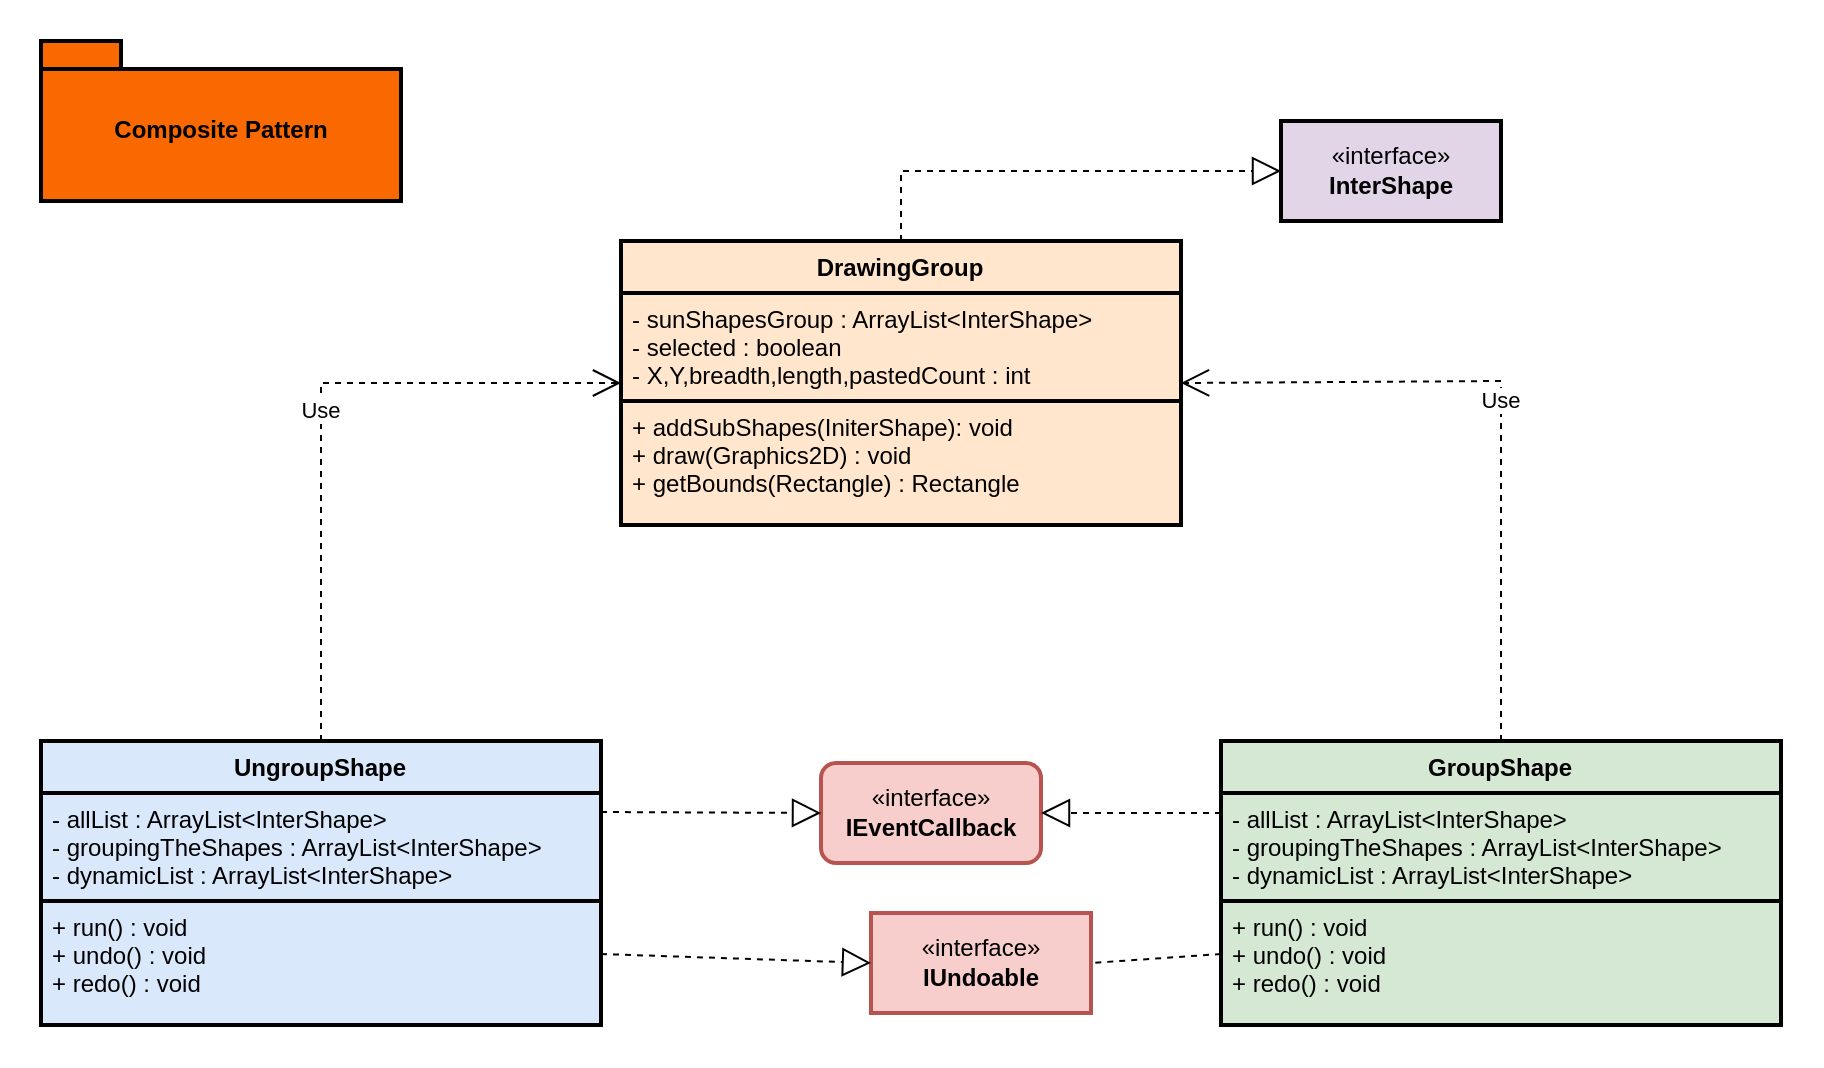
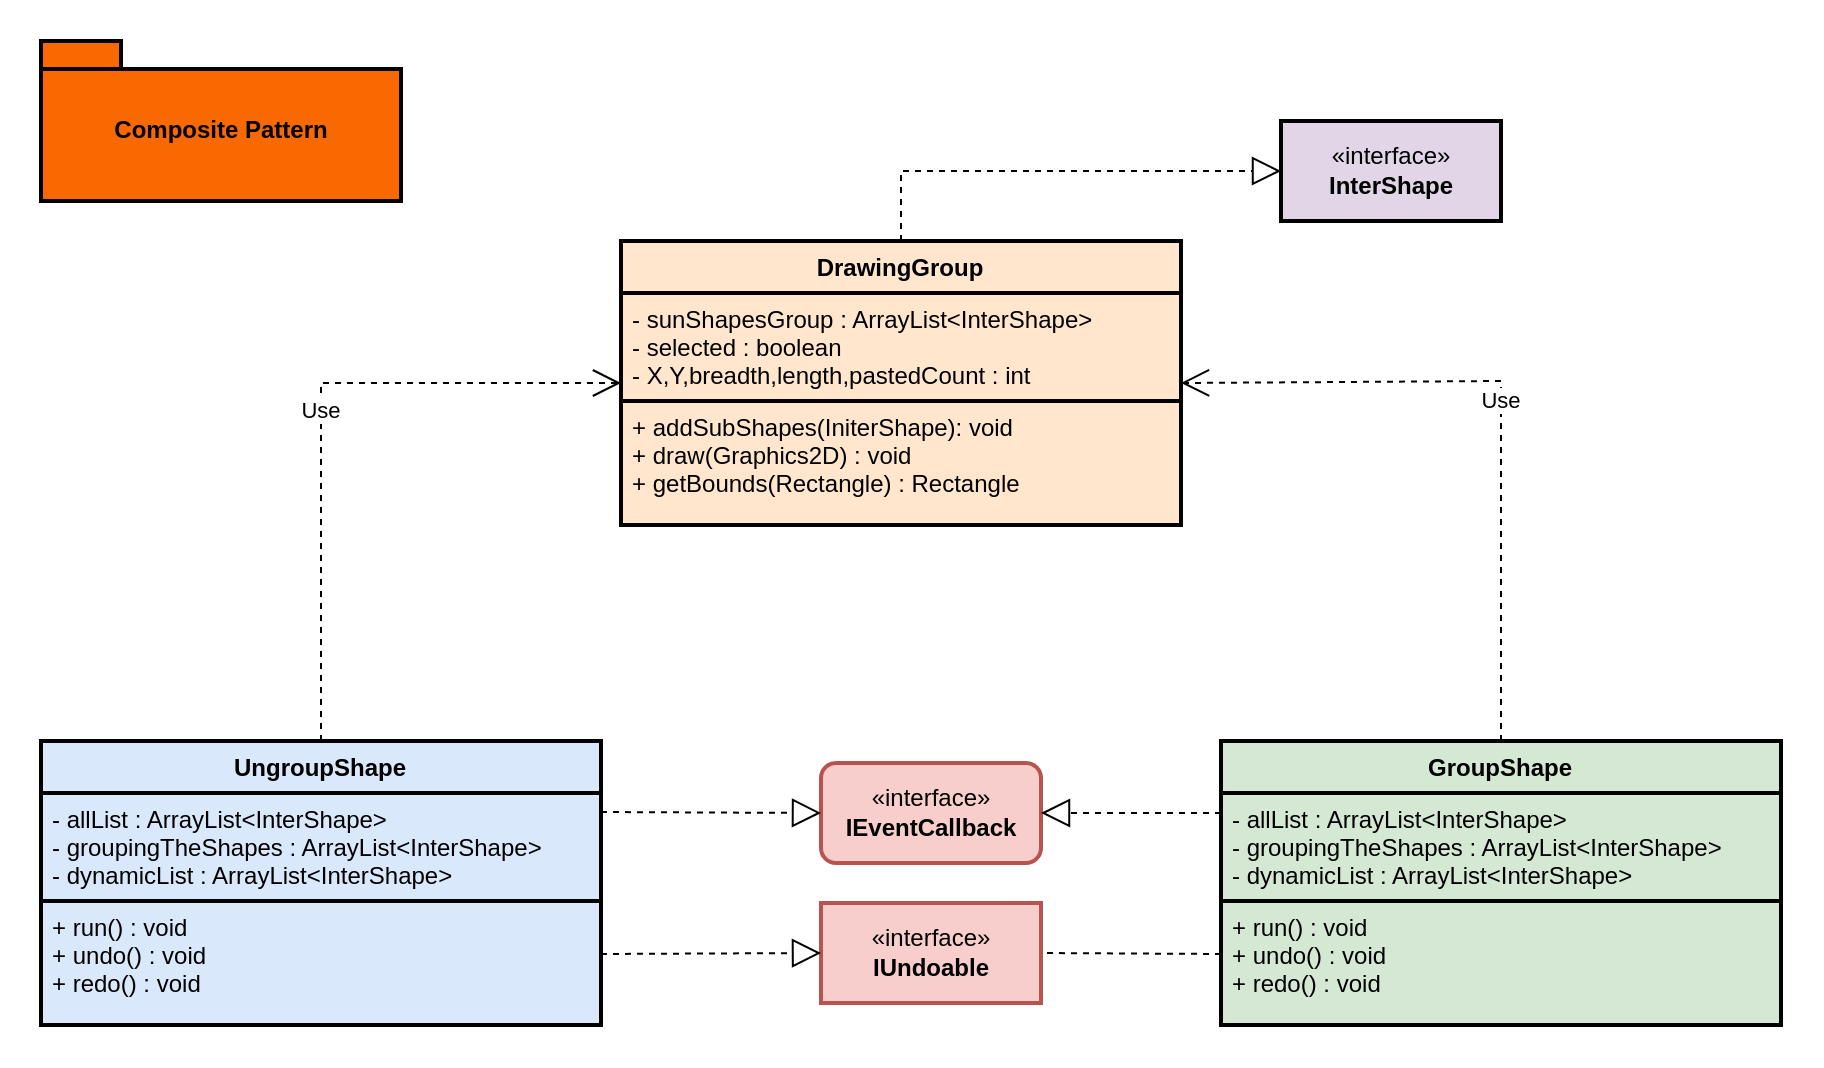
  <mxCell id="0" />
  <mxCell id="1" parent="0" />
  <mxCell id="2" value="DrawingGroup" style="swimlane;fontStyle=1;align=center;verticalAlign=top;childLayout=stackLayout;horizontal=1;startSize=26;horizontalStack=0;resizeParent=1;resizeParentMax=0;resizeLast=0;collapsible=1;marginBottom=0;fillColor=#ffe6cc;strokeColor=#000000;strokeWidth=2;" vertex="1" parent="1"><mxGeometry x="310" y="120" width="280" height="142" as="geometry" /></mxCell>
  <mxCell id="3" value="- sunShapesGroup : ArrayList&lt;InterShape&gt;&#10;- selected : boolean&#10;- X,Y,breadth,length,pastedCount : int" style="text;strokeColor=#000000;fillColor=#ffe6cc;align=left;verticalAlign=top;spacingLeft=4;spacingRight=4;overflow=hidden;rotatable=0;points=[[0,0.5],[1,0.5]];portConstraint=eastwest;strokeWidth=2;" vertex="1" parent="2"><mxGeometry y="26" width="280" height="54" as="geometry" /></mxCell>
  <mxCell id="4" value="+ addSubShapes(IniterShape): void&#10;+ draw(Graphics2D) : void&#10;+ getBounds(Rectangle) : Rectangle" style="text;strokeColor=#000000;fillColor=#ffe6cc;align=left;verticalAlign=top;spacingLeft=4;spacingRight=4;overflow=hidden;rotatable=0;points=[[0,0.5],[1,0.5]];portConstraint=eastwest;strokeWidth=2;" vertex="1" parent="2"><mxGeometry y="80" width="280" height="62" as="geometry" /></mxCell>
  <mxCell id="5" value="GroupShape" style="swimlane;fontStyle=1;align=center;verticalAlign=top;childLayout=stackLayout;horizontal=1;startSize=26;horizontalStack=0;resizeParent=1;resizeParentMax=0;resizeLast=0;collapsible=1;marginBottom=0;fillColor=#d5e8d4;strokeColor=#000000;strokeWidth=2;" vertex="1" parent="1"><mxGeometry x="610" y="370" width="280" height="142" as="geometry" /></mxCell>
  <mxCell id="6" value="- allList : ArrayList&lt;InterShape&gt;&#10;- groupingTheShapes : ArrayList&lt;InterShape&gt;&#10;- dynamicList : ArrayList&lt;InterShape&gt;" style="text;strokeColor=#000000;fillColor=#d5e8d4;align=left;verticalAlign=top;spacingLeft=4;spacingRight=4;overflow=hidden;rotatable=0;points=[[0,0.5],[1,0.5]];portConstraint=eastwest;strokeWidth=2;" vertex="1" parent="5"><mxGeometry y="26" width="280" height="54" as="geometry" /></mxCell>
  <mxCell id="7" value="+ run() : void&#10;+ undo() : void&#10;+ redo() : void" style="text;strokeColor=#000000;fillColor=#d5e8d4;align=left;verticalAlign=top;spacingLeft=4;spacingRight=4;overflow=hidden;rotatable=0;points=[[0,0.5],[1,0.5]];portConstraint=eastwest;strokeWidth=2;" vertex="1" parent="5"><mxGeometry y="80" width="280" height="62" as="geometry" /></mxCell>
  <mxCell id="8" value="UngroupShape" style="swimlane;fontStyle=1;align=center;verticalAlign=top;childLayout=stackLayout;horizontal=1;startSize=26;horizontalStack=0;resizeParent=1;resizeParentMax=0;resizeLast=0;collapsible=1;marginBottom=0;fillColor=#dae8fc;strokeColor=#000000;strokeWidth=2;" vertex="1" parent="1"><mxGeometry x="20" y="370" width="280" height="142" as="geometry" /></mxCell>
  <mxCell id="9" value="- allList : ArrayList&lt;InterShape&gt;&#10;- groupingTheShapes : ArrayList&lt;InterShape&gt;&#10;- dynamicList : ArrayList&lt;InterShape&gt;" style="text;strokeColor=#000000;fillColor=#dae8fc;align=left;verticalAlign=top;spacingLeft=4;spacingRight=4;overflow=hidden;rotatable=0;points=[[0,0.5],[1,0.5]];portConstraint=eastwest;strokeWidth=2;" vertex="1" parent="8"><mxGeometry y="26" width="280" height="54" as="geometry" /></mxCell>
  <mxCell id="10" value="+ run() : void&#10;+ undo() : void&#10;+ redo() : void" style="text;strokeColor=#000000;fillColor=#dae8fc;align=left;verticalAlign=top;spacingLeft=4;spacingRight=4;overflow=hidden;rotatable=0;points=[[0,0.5],[1,0.5]];portConstraint=eastwest;strokeWidth=2;" vertex="1" parent="8"><mxGeometry y="80" width="280" height="62" as="geometry" /></mxCell>
  <mxCell id="11" value="«interface»&lt;br&gt;&lt;b&gt;IEventCallback&lt;/b&gt;" style="html=1;strokeColor=#b85450;strokeWidth=2;fillColor=#f8cecc;rounded=1;" vertex="1" parent="1"><mxGeometry x="410" y="381" width="110" height="50" as="geometry" /></mxCell>
- <mxCell id="12" value="«interface»&lt;br&gt;&lt;b&gt;IUndoable&lt;/b&gt;" style="html=1;strokeColor=#b85450;strokeWidth=2;fillColor=#f8cecc;" vertex="1" parent="1"><mxGeometry x="435" y="456" width="110" height="50" as="geometry" /></mxCell>
+ <mxCell id="12" value="«interface»&lt;br&gt;&lt;b&gt;IUndoable&lt;/b&gt;" style="html=1;strokeColor=#b85450;strokeWidth=2;fillColor=#f8cecc;" vertex="1" parent="1"><mxGeometry x="410" y="451" width="110" height="50" as="geometry" /></mxCell>
  <mxCell id="13" value="" style="endArrow=block;dashed=1;endFill=0;endSize=12;html=1;rounded=0;exitX=1;exitY=0.25;exitDx=0;exitDy=0;entryX=0;entryY=0.5;entryDx=0;entryDy=0;" edge="1" parent="1" source="8" target="11"><mxGeometry width="160" relative="1" as="geometry"><mxPoint x="320" y="390" as="sourcePoint" /><mxPoint x="480" y="390" as="targetPoint" /></mxGeometry></mxCell>
  <mxCell id="14" value="" style="endArrow=block;dashed=1;endFill=0;endSize=12;html=1;rounded=0;exitX=1;exitY=0.75;exitDx=0;exitDy=0;entryX=0;entryY=0.5;entryDx=0;entryDy=0;" edge="1" parent="1" source="8" target="12"><mxGeometry width="160" relative="1" as="geometry"><mxPoint x="320" y="390" as="sourcePoint" /><mxPoint x="480" y="390" as="targetPoint" /></mxGeometry></mxCell>
  <mxCell id="15" value="" style="endArrow=block;dashed=1;endFill=0;endSize=12;html=1;rounded=0;entryX=1;entryY=0.5;entryDx=0;entryDy=0;" edge="1" parent="1" target="11"><mxGeometry width="160" relative="1" as="geometry"><mxPoint x="610" y="406" as="sourcePoint" /><mxPoint x="480" y="390" as="targetPoint" /></mxGeometry></mxCell>
  <mxCell id="16" value="" style="endArrow=none;dashed=1;endFill=0;endSize=12;html=1;rounded=0;exitX=0;exitY=0.75;exitDx=0;exitDy=0;entryX=1;entryY=0.5;entryDx=0;entryDy=0;" edge="1" parent="1" source="5" target="12"><mxGeometry width="160" relative="1" as="geometry"><mxPoint x="320" y="390" as="sourcePoint" /><mxPoint x="480" y="390" as="targetPoint" /></mxGeometry></mxCell>
  <mxCell id="17" value="Use" style="endArrow=open;endSize=12;dashed=1;html=1;rounded=0;exitX=0.5;exitY=0;exitDx=0;exitDy=0;entryX=0;entryY=0.5;entryDx=0;entryDy=0;" edge="1" parent="1" source="8" target="2"><mxGeometry width="160" relative="1" as="geometry"><mxPoint x="320" y="290" as="sourcePoint" /><mxPoint x="480" y="290" as="targetPoint" /><Array as="points"><mxPoint x="160" y="191" /></Array></mxGeometry></mxCell>
  <mxCell id="18" value="Use" style="endArrow=open;endSize=12;dashed=1;html=1;rounded=0;exitX=0.5;exitY=0;exitDx=0;exitDy=0;entryX=1;entryY=0.5;entryDx=0;entryDy=0;" edge="1" parent="1" source="5" target="2"><mxGeometry width="160" relative="1" as="geometry"><mxPoint x="320" y="290" as="sourcePoint" /><mxPoint x="480" y="290" as="targetPoint" /><Array as="points"><mxPoint x="750" y="190" /></Array></mxGeometry></mxCell>
  <mxCell id="19" value="«interface»&lt;br&gt;&lt;b&gt;InterShape&lt;/b&gt;" style="html=1;strokeColor=#000000;strokeWidth=2;fillColor=#e1d5e7;" vertex="1" parent="1"><mxGeometry x="640" y="60" width="110" height="50" as="geometry" /></mxCell>
  <mxCell id="20" value="" style="endArrow=block;dashed=1;endFill=0;endSize=12;html=1;rounded=0;exitX=0.5;exitY=0;exitDx=0;exitDy=0;entryX=0;entryY=0.5;entryDx=0;entryDy=0;" edge="1" parent="1" source="2" target="19"><mxGeometry width="160" relative="1" as="geometry"><mxPoint x="320" y="90" as="sourcePoint" /><mxPoint x="480" y="90" as="targetPoint" /><Array as="points"><mxPoint x="450" y="85" /></Array></mxGeometry></mxCell>
  <mxCell id="21" value="Composite Pattern" style="shape=folder;fontStyle=1;spacingTop=10;tabWidth=40;tabHeight=14;tabPosition=left;html=1;strokeColor=#000000;strokeWidth=2;fillColor=#fa6800;fontColor=#000000;" vertex="1" parent="1"><mxGeometry x="20" y="20" width="180" height="80" as="geometry" /></mxCell>
